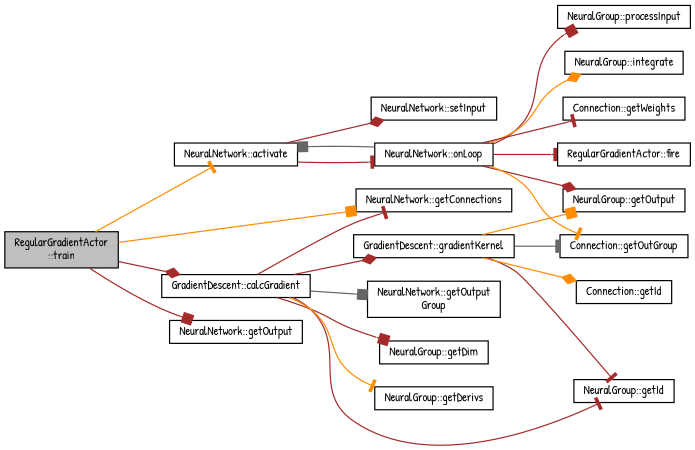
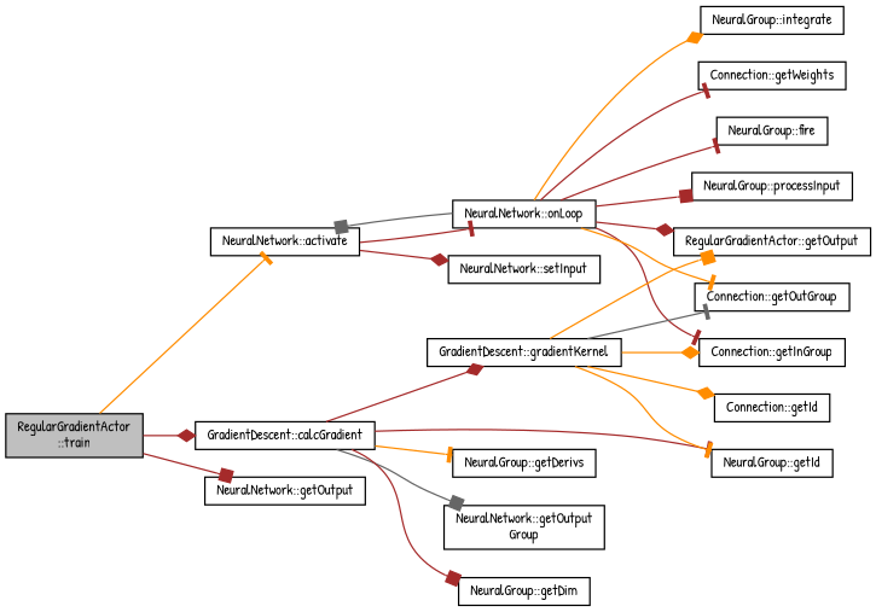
  digraph {
    fontname="Patrick Hand"
    rankdir=LR
    node [color=black fillcolor=white fontname="Patrick Hand" fontsize=10 shape=record style=filled]
    edge [arrowhead=tee color=brown fontname="Patrick Hand" fontsize=10 labelfontname=Helvetica labelfontsize=10 style=solid]
    n1 [fillcolor=grey75 fontcolor=black height=0.2 label="RegularGradientActor\l::train" width=0.4]
    n2 [height=0.2 label="NeuralNetwork::activate" width=0.4]
    n3 [height=0.2 label="NeuralNetwork::getOutput" width=0.4]
    n4 [height=0.2 label="GradientDescent::calcGradient" width=0.4]
-   n5 [height=0.2 label="NeuralNetwork::getConnections" width=0.4]
    n6 [height=0.2 label="NeuralNetwork::setInput" width=0.4]
    n7 [height=0.2 label="NeuralNetwork::onLoop" width=0.4]
    n8 [height=0.2 label="NeuralNetwork::getOutput\lGroup" width=0.4]
    n9 [height=0.2 label="NeuralGroup::getDim" width=0.4]
    n10 [height=0.2 label="NeuralGroup::getId" width=0.4]
    n11 [height=0.2 label="NeuralGroup::getDerivs" width=0.4]
    n12 [height=0.2 label="GradientDescent::gradientKernel" width=0.4]
-   n14 [height=0.2 label="NeuralGroup::getOutput" width=0.4]
+   n13 [height=0.2 label="Connection::getInGroup" width=0.4]
+   n14 [height=0.2 label="RegularGradientActor::getOutput" width=0.4]
    n15 [height=0.2 label="Connection::getOutGroup" width=0.4]
    n16 [height=0.2 label="NeuralGroup::processInput" width=0.4]
    n17 [height=0.2 label="NeuralGroup::integrate" width=0.4]
    n18 [height=0.2 label="Connection::getWeights" width=0.4]
-   n19 [height=0.2 label="RegularGradientActor::fire" width=0.4]
+   n19 [height=0.2 label="NeuralGroup::fire" width=0.4]
    n20 [height=0.2 label="Connection::getId" width=0.4]
    n1 -> n2 [color=darkorange]
    n1 -> n3 [arrowhead=box]
    n1 -> n4 [arrowhead=diamond]
-   n1 -> n5 [arrowhead=box color=darkorange]
    n2 -> n6 [arrowhead=diamond]
    n2 -> n7
-   n4 -> n5
    n4 -> n8 [arrowhead=box color=gray40]
    n4 -> n9 [arrowhead=box]
    n4 -> n10
    n4 -> n11 [color=darkorange]
    n4 -> n12 [arrowhead=diamond]
    n7 -> n2 [arrowhead=box color=gray40]
+   n7 -> n13
    n7 -> n14 [arrowhead=diamond]
    n7 -> n15 [color=darkorange]
    n7 -> n16 [arrowhead=box]
    n7 -> n17 [arrowhead=diamond color=darkorange]
    n7 -> n18
    n7 -> n19
-   n12 -> n10
+   n12 -> n10 [color=darkorange]
+   n12 -> n13 [arrowhead=diamond color=darkorange]
    n12 -> n14 [arrowhead=box color=darkorange]
    n12 -> n15 [color=gray40]
    n12 -> n20 [arrowhead=diamond color=darkorange]
  }
